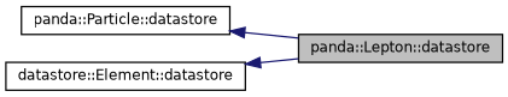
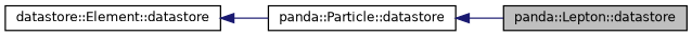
  digraph {
    rankdir=LR
    node [color=black fillcolor=white fontname=Helvetica fontsize=10 shape=record style=filled]
    edge [color=midnightblue dir=back fontname=Helvetica fontsize=10 labelfontname=Helvetica labelfontsize=10 style=solid]
    n1 [fillcolor=grey75 fontcolor=black height=0.2 label="panda::Lepton::datastore" width=0.4]
    n2 [height=0.2 label="panda::Particle::datastore" width=0.4]
    n3 [height=0.2 label="datastore::Element::datastore" width=0.4]
    n2 -> n1
-   n3 -> n1
+   n3 -> n2
  }
